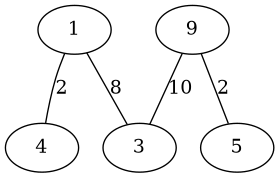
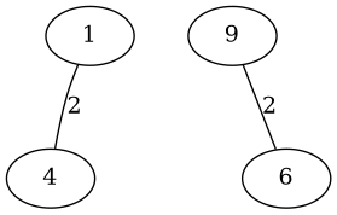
  graph {
    1
-   3
    4
    n4 [label=9]
-   5
-   1 -- 3 [label=8]
+   5 [label=6]
    1 -- 4 [label=2]
-   n4 -- 3 [label=10]
    n4 -- 5 [label=2]
  }
